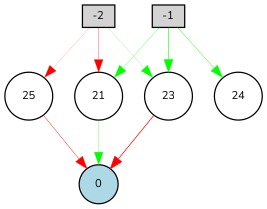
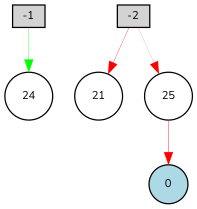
  digraph {
    fontname=Nunito
    node [fillcolor=white fontname=Nunito fontsize=9 shape=circle style=filled]
    edge [color=green fontname=Nunito style=solid]
    -1 [fillcolor=lightgray height=0.2 shape=box width=0.2]
    21 [height=0.2 width=0.2]
-   23 [height=0.2 width=0.2]
    24 [height=0.2 width=0.2]
    0 [fillcolor=lightblue height=0.2 width=0.2]
    25 [height=0.2 width=0.2]
    -2 [fillcolor=lightgray height=0.2 shape=box width=0.2]
-   -1 -> 21 [penwidth=0.20304706618183035]
-   -1 -> 23 [penwidth=0.4482301260107533]
    -1 -> 24 [penwidth=0.29329218102063226]
-   21 -> 0 [penwidth=0.21753404665425863]
-   23 -> 0 [color=red penwidth=0.5748463933196384]
    25 -> 0 [color=red penwidth=0.32041271930220705]
    -2 -> 21 [color=red penwidth=0.24381719270887903]
-   -2 -> 23 [penwidth=0.13535471994401338]
    -2 -> 25 [color=red penwidth=0.10345118479298883]
  }
